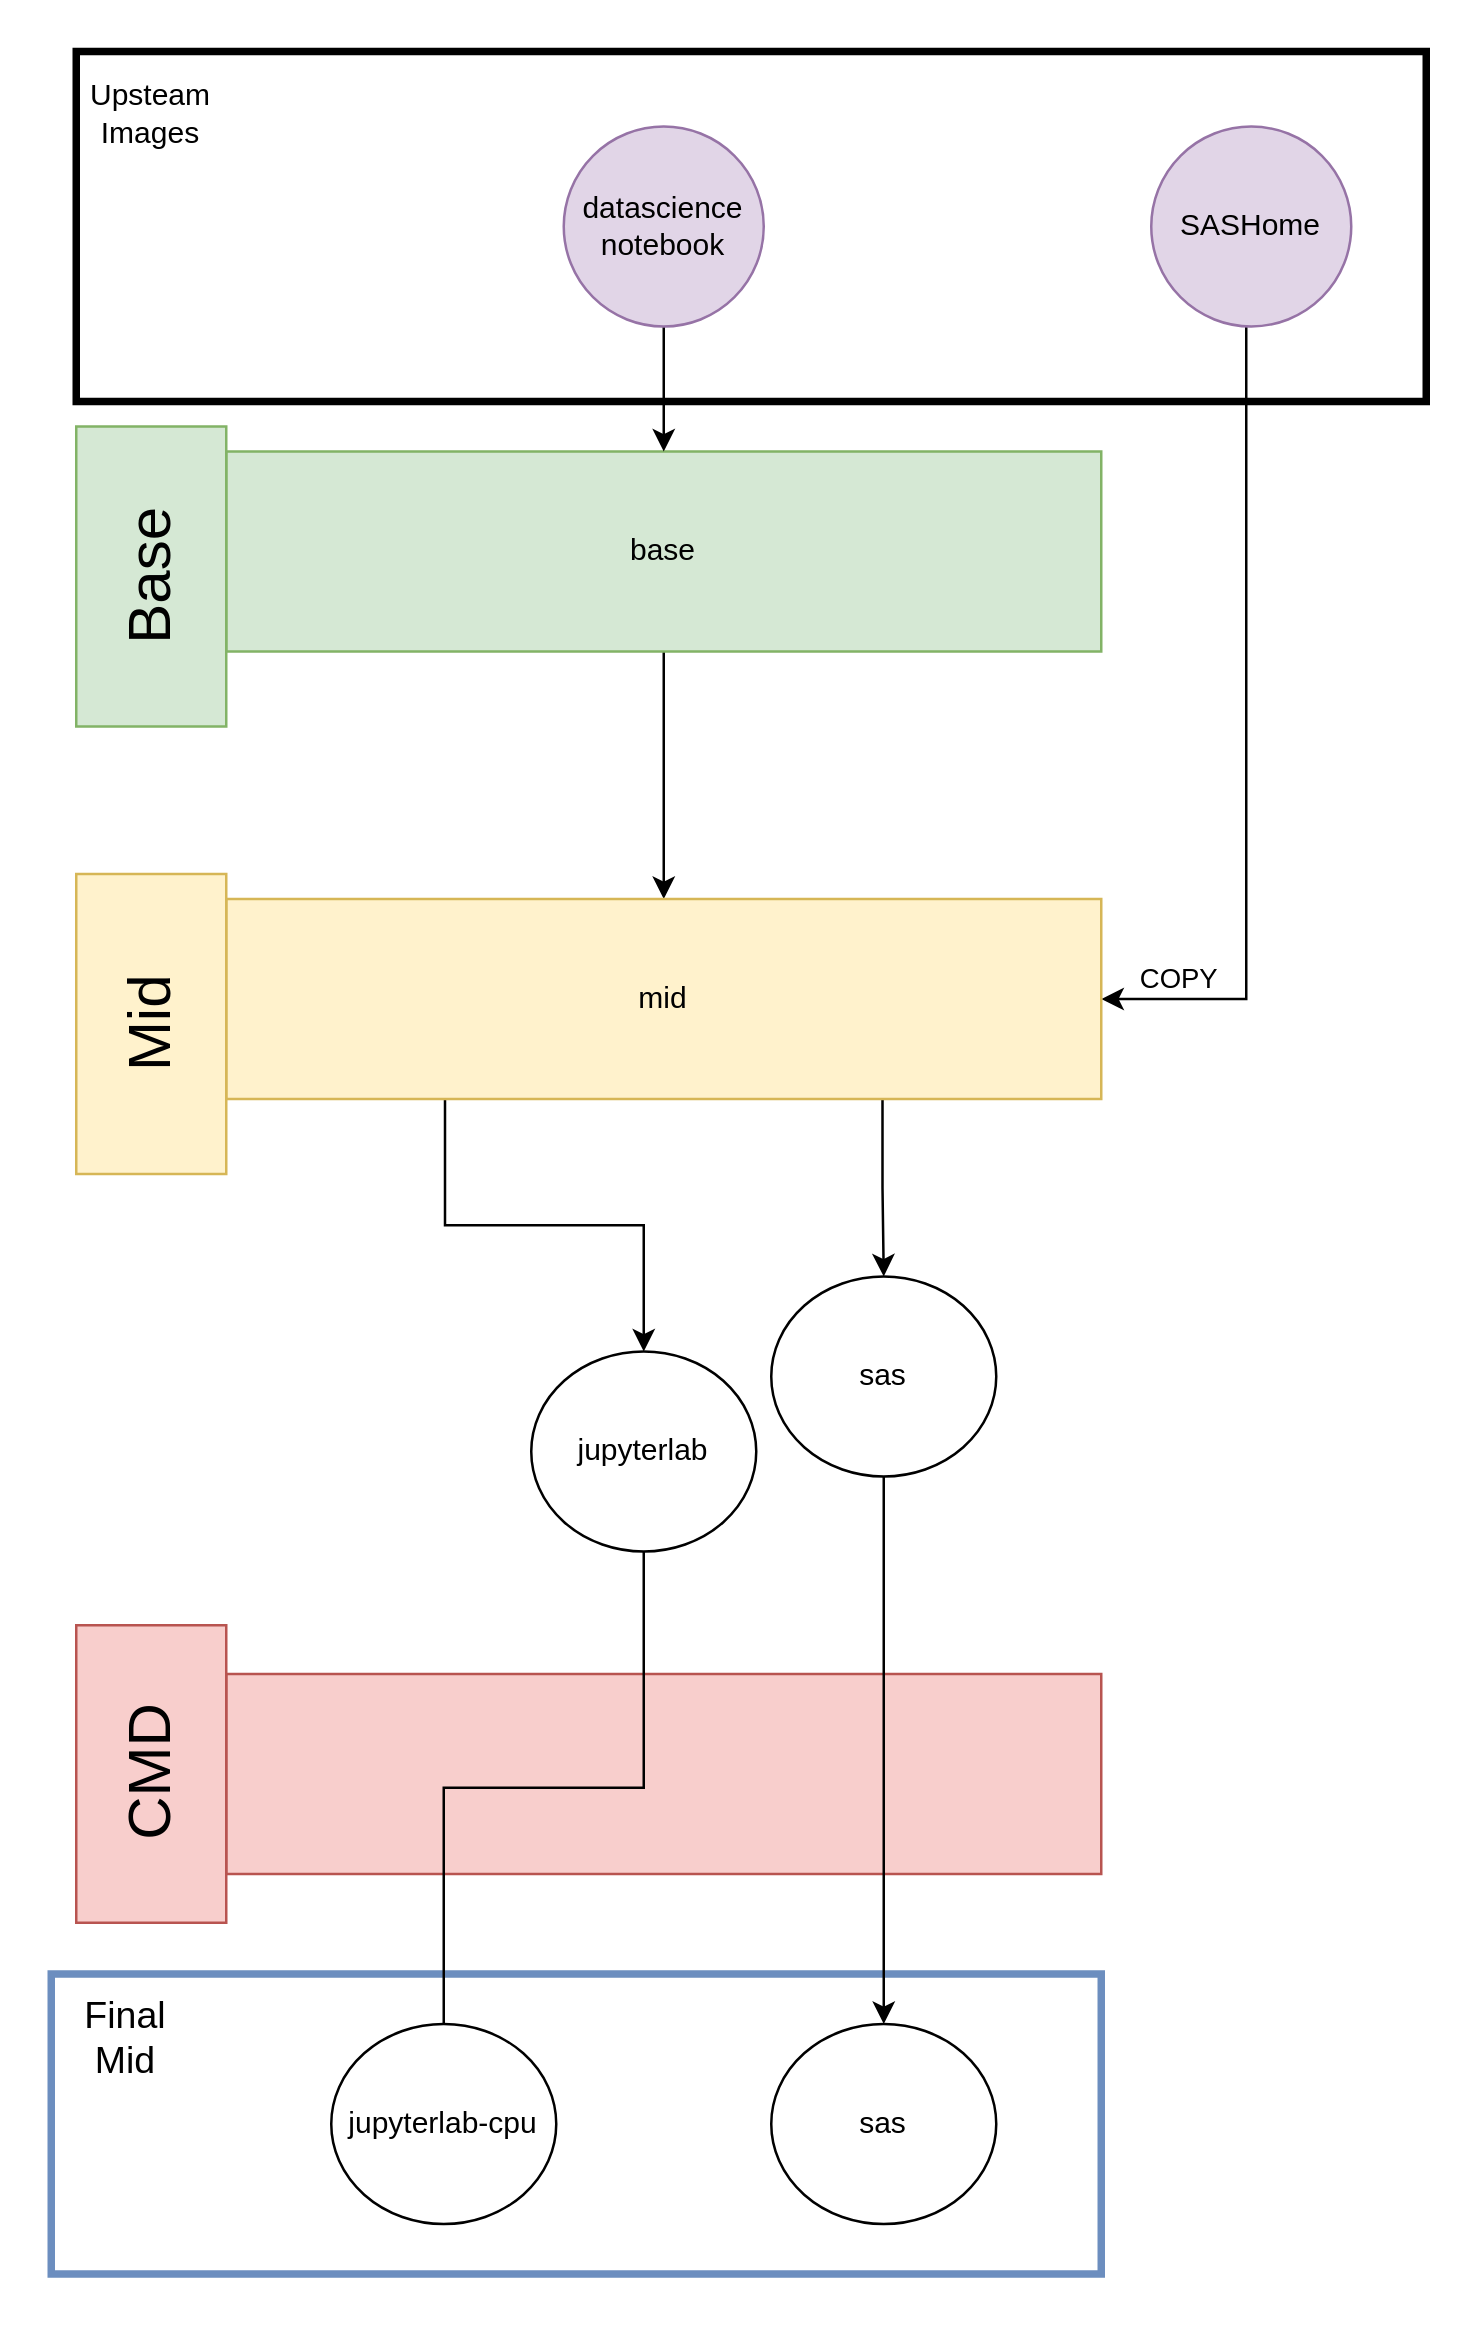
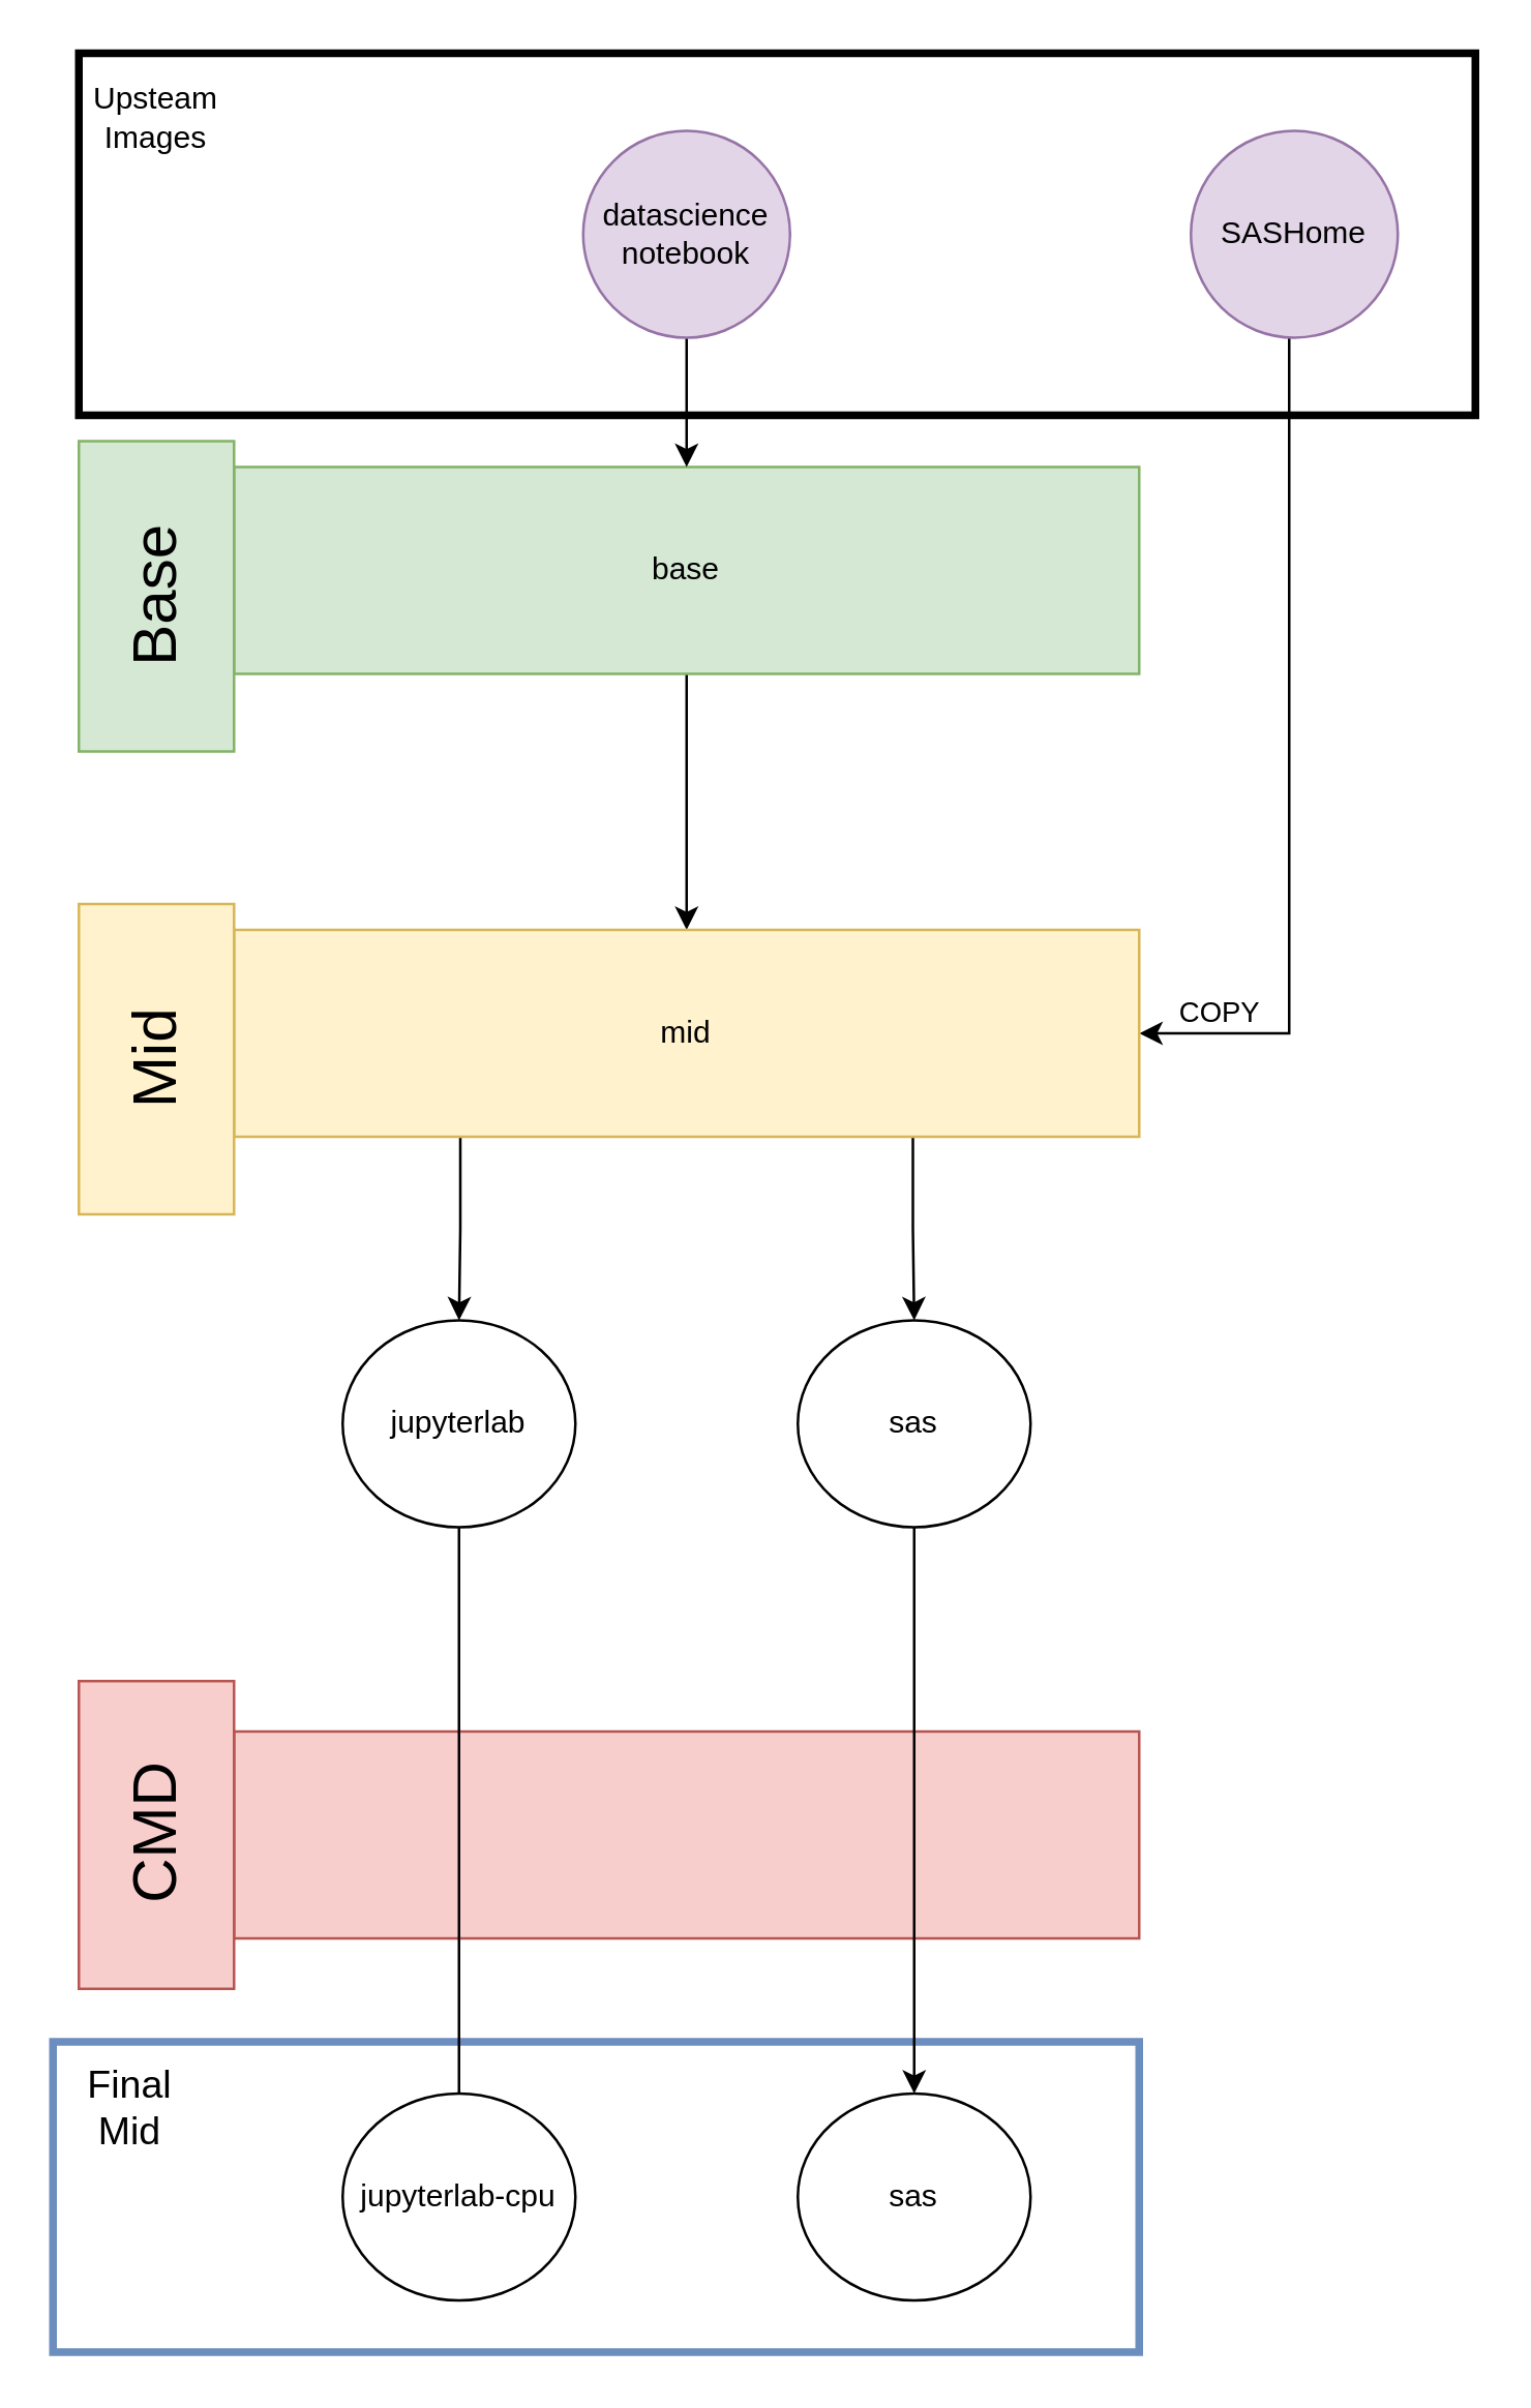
  <mxCell id="0" />
  <mxCell id="1" parent="0" />
  <mxCell id="2" value="" style="rounded=0;whiteSpace=wrap;html=1;fillColor=none;strokeWidth=3;strokeColor=#6c8ebf;" parent="1" vertex="1"><mxGeometry x="20" y="789" width="420" height="120" as="geometry" /></mxCell>
  <mxCell id="3" value="" style="rounded=0;whiteSpace=wrap;html=1;fillColor=none;strokeWidth=3;" parent="1" vertex="1"><mxGeometry x="30" y="20" width="540" height="140" as="geometry" /></mxCell>
  <mxCell id="4" style="edgeStyle=orthogonalEdgeStyle;rounded=0;orthogonalLoop=1;jettySize=auto;html=1;exitX=0.5;exitY=1;exitDx=0;exitDy=0;entryX=0.5;entryY=0;entryDx=0;entryDy=0;" edge="1" parent="1" source="5" target="20"><mxGeometry relative="1" as="geometry" /></mxCell>
  <mxCell id="5" value="&lt;div&gt;base&lt;/div&gt;" style="rectangle;whiteSpace=wrap;html=1;fillColor=#d5e8d4;strokeColor=#82b366;" parent="1" vertex="1"><mxGeometry x="90" y="180" width="350" height="80" as="geometry" /></mxCell>
  <mxCell id="6" style="edgeStyle=orthogonalEdgeStyle;rounded=0;orthogonalLoop=1;jettySize=auto;html=1;exitX=0.5;exitY=1;exitDx=0;exitDy=0;entryX=1;entryY=0.5;entryDx=0;entryDy=0;" parent="1" source="8" target="20" edge="1"><mxGeometry relative="1" as="geometry"><Array as="points"><mxPoint x="500" y="110" /><mxPoint x="498" y="110" /><mxPoint x="498" y="399" /></Array><mxPoint x="498.284" y="441.716" as="targetPoint" /></mxGeometry></mxCell>
  <mxCell id="7" value="COPY" style="edgeLabel;html=1;align=center;verticalAlign=middle;resizable=0;points=[];" parent="6" vertex="1" connectable="0"><mxGeometry x="0.782" y="-1" relative="1" as="geometry"><mxPoint x="-10" y="-8" as="offset" /></mxGeometry></mxCell>
  <mxCell id="8" value="SASHome" style="ellipse;whiteSpace=wrap;html=1;fillColor=#e1d5e7;strokeColor=#9673a6;" parent="1" vertex="1"><mxGeometry x="460" y="50" width="80" height="80" as="geometry" /></mxCell>
  <mxCell id="9" style="edgeStyle=orthogonalEdgeStyle;rounded=0;orthogonalLoop=1;jettySize=auto;html=1;exitX=0.5;exitY=1;exitDx=0;exitDy=0;" edge="1" parent="1" source="10" target="5"><mxGeometry relative="1" as="geometry" /></mxCell>
  <mxCell id="10" value="datascience&lt;br&gt;notebook" style="ellipse;whiteSpace=wrap;html=1;fillColor=#e1d5e7;strokeColor=#9673a6;" parent="1" vertex="1"><mxGeometry x="225" y="50" width="80" height="80" as="geometry" /></mxCell>
  <mxCell id="11" value="Upsteam Images" style="text;html=1;align=center;verticalAlign=middle;whiteSpace=wrap;rounded=0;" parent="1" vertex="1"><mxGeometry x="30" y="30" width="60" height="30" as="geometry" /></mxCell>
  <mxCell id="12" value="" style="rectangle;whiteSpace=wrap;html=1;fillColor=#f8cecc;strokeColor=#b85450;" parent="1" vertex="1"><mxGeometry x="90" y="669" width="350" height="80" as="geometry" /></mxCell>
  <mxCell id="13" value="jupyterlab-cpu" style="ellipse;whiteSpace=wrap;html=1;" parent="1" vertex="1"><mxGeometry x="132" y="809" width="90" height="80" as="geometry" /></mxCell>
  <mxCell id="14" value="sas" style="ellipse;whiteSpace=wrap;html=1;" parent="1" vertex="1"><mxGeometry x="308" y="809" width="90" height="80" as="geometry" /></mxCell>
  <mxCell id="15" value="&lt;font style=&quot;font-size: 15px;&quot;&gt;Final Mid&lt;/font&gt;" style="text;html=1;align=center;verticalAlign=middle;whiteSpace=wrap;rounded=0;" parent="1" vertex="1"><mxGeometry x="20" y="799" width="60" height="30" as="geometry" /></mxCell>
  <mxCell id="16" value="Base" style="rectangle;whiteSpace=wrap;html=1;fillColor=#d5e8d4;strokeColor=#82b366;direction=west;textDirection=ltr;horizontal=0;fontSize=24;" parent="1" vertex="1"><mxGeometry x="30" y="170" width="60" height="120" as="geometry" /></mxCell>
  <mxCell id="17" value="CMD" style="rectangle;whiteSpace=wrap;html=1;fillColor=#f8cecc;strokeColor=#b85450;horizontal=0;fontSize=24;" parent="1" vertex="1"><mxGeometry x="30" y="649.5" width="60" height="119" as="geometry" /></mxCell>
  <mxCell id="18" style="edgeStyle=orthogonalEdgeStyle;rounded=0;orthogonalLoop=1;jettySize=auto;html=1;exitX=0.75;exitY=1;exitDx=0;exitDy=0;entryX=0.5;entryY=0;entryDx=0;entryDy=0;" edge="1" parent="1" source="20" target="25"><mxGeometry relative="1" as="geometry" /></mxCell>
  <mxCell id="19" style="edgeStyle=orthogonalEdgeStyle;rounded=0;orthogonalLoop=1;jettySize=auto;html=1;exitX=0.25;exitY=1;exitDx=0;exitDy=0;" edge="1" parent="1" source="20" target="23"><mxGeometry relative="1" as="geometry" /></mxCell>
  <mxCell id="20" value="mid" style="rectangle;whiteSpace=wrap;html=1;fillColor=#fff2cc;strokeColor=#d6b656;" parent="1" vertex="1"><mxGeometry x="90" y="359" width="350" height="80" as="geometry" /></mxCell>
  <mxCell id="21" value="Mid" style="rectangle;whiteSpace=wrap;html=1;fillColor=#fff2cc;strokeColor=#d6b656;direction=west;textDirection=ltr;horizontal=0;fontSize=24;" parent="1" vertex="1"><mxGeometry x="30" y="349" width="60" height="120" as="geometry" /></mxCell>
  <mxCell id="22" style="edgeStyle=orthogonalEdgeStyle;rounded=0;orthogonalLoop=1;jettySize=auto;html=1;exitX=0.5;exitY=1;exitDx=0;exitDy=0;entryX=0.5;entryY=0;entryDx=0;entryDy=0;endArrow=none;" edge="1" parent="1" source="23" target="13"><mxGeometry relative="1" as="geometry" /></mxCell>
- <mxCell id="23" value="jupyterlab" style="ellipse;whiteSpace=wrap;html=1;" vertex="1" parent="1"><mxGeometry x="212" y="540" width="90" height="80" as="geometry" /></mxCell>
+ <mxCell id="23" value="jupyterlab" style="ellipse;whiteSpace=wrap;html=1;" vertex="1" parent="1"><mxGeometry x="132" y="510" width="90" height="80" as="geometry" /></mxCell>
  <mxCell id="24" style="edgeStyle=orthogonalEdgeStyle;rounded=0;orthogonalLoop=1;jettySize=auto;html=1;exitX=0.5;exitY=1;exitDx=0;exitDy=0;entryX=0.5;entryY=0;entryDx=0;entryDy=0;" edge="1" parent="1" source="25" target="14"><mxGeometry relative="1" as="geometry" /></mxCell>
  <mxCell id="25" value="sas" style="ellipse;whiteSpace=wrap;html=1;" vertex="1" parent="1"><mxGeometry x="308" y="510" width="90" height="80" as="geometry" /></mxCell>
